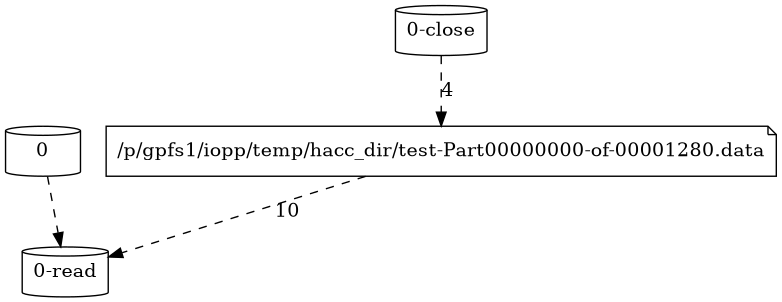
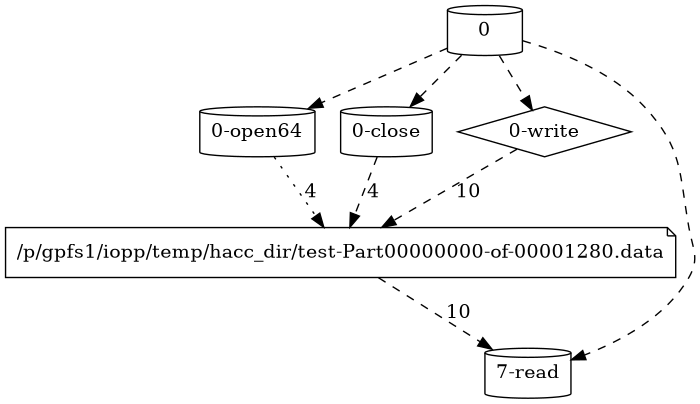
  digraph {
    node [shape=cylinder]
    edge [style=dashed]
    0
    "0-close"
-   "0-read"
+   "0-open64"
+   "0-read" [label="7-read"]
+   "0-write" [shape=diamond]
    "/p/gpfs1/iopp/temp/hacc_dir/test-Part00000000-of-00001280.data" [shape=note]
+   0 -> "0-close"
+   0 -> "0-open64"
    0 -> "0-read"
+   0 -> "0-write"
    "0-close" -> "/p/gpfs1/iopp/temp/hacc_dir/test-Part00000000-of-00001280.data" [label=4]
+   "0-open64" -> "/p/gpfs1/iopp/temp/hacc_dir/test-Part00000000-of-00001280.data" [label=4 style=dotted]
+   "0-write" -> "/p/gpfs1/iopp/temp/hacc_dir/test-Part00000000-of-00001280.data" [label=10]
    "/p/gpfs1/iopp/temp/hacc_dir/test-Part00000000-of-00001280.data" -> "0-read" [label=10]
  }
